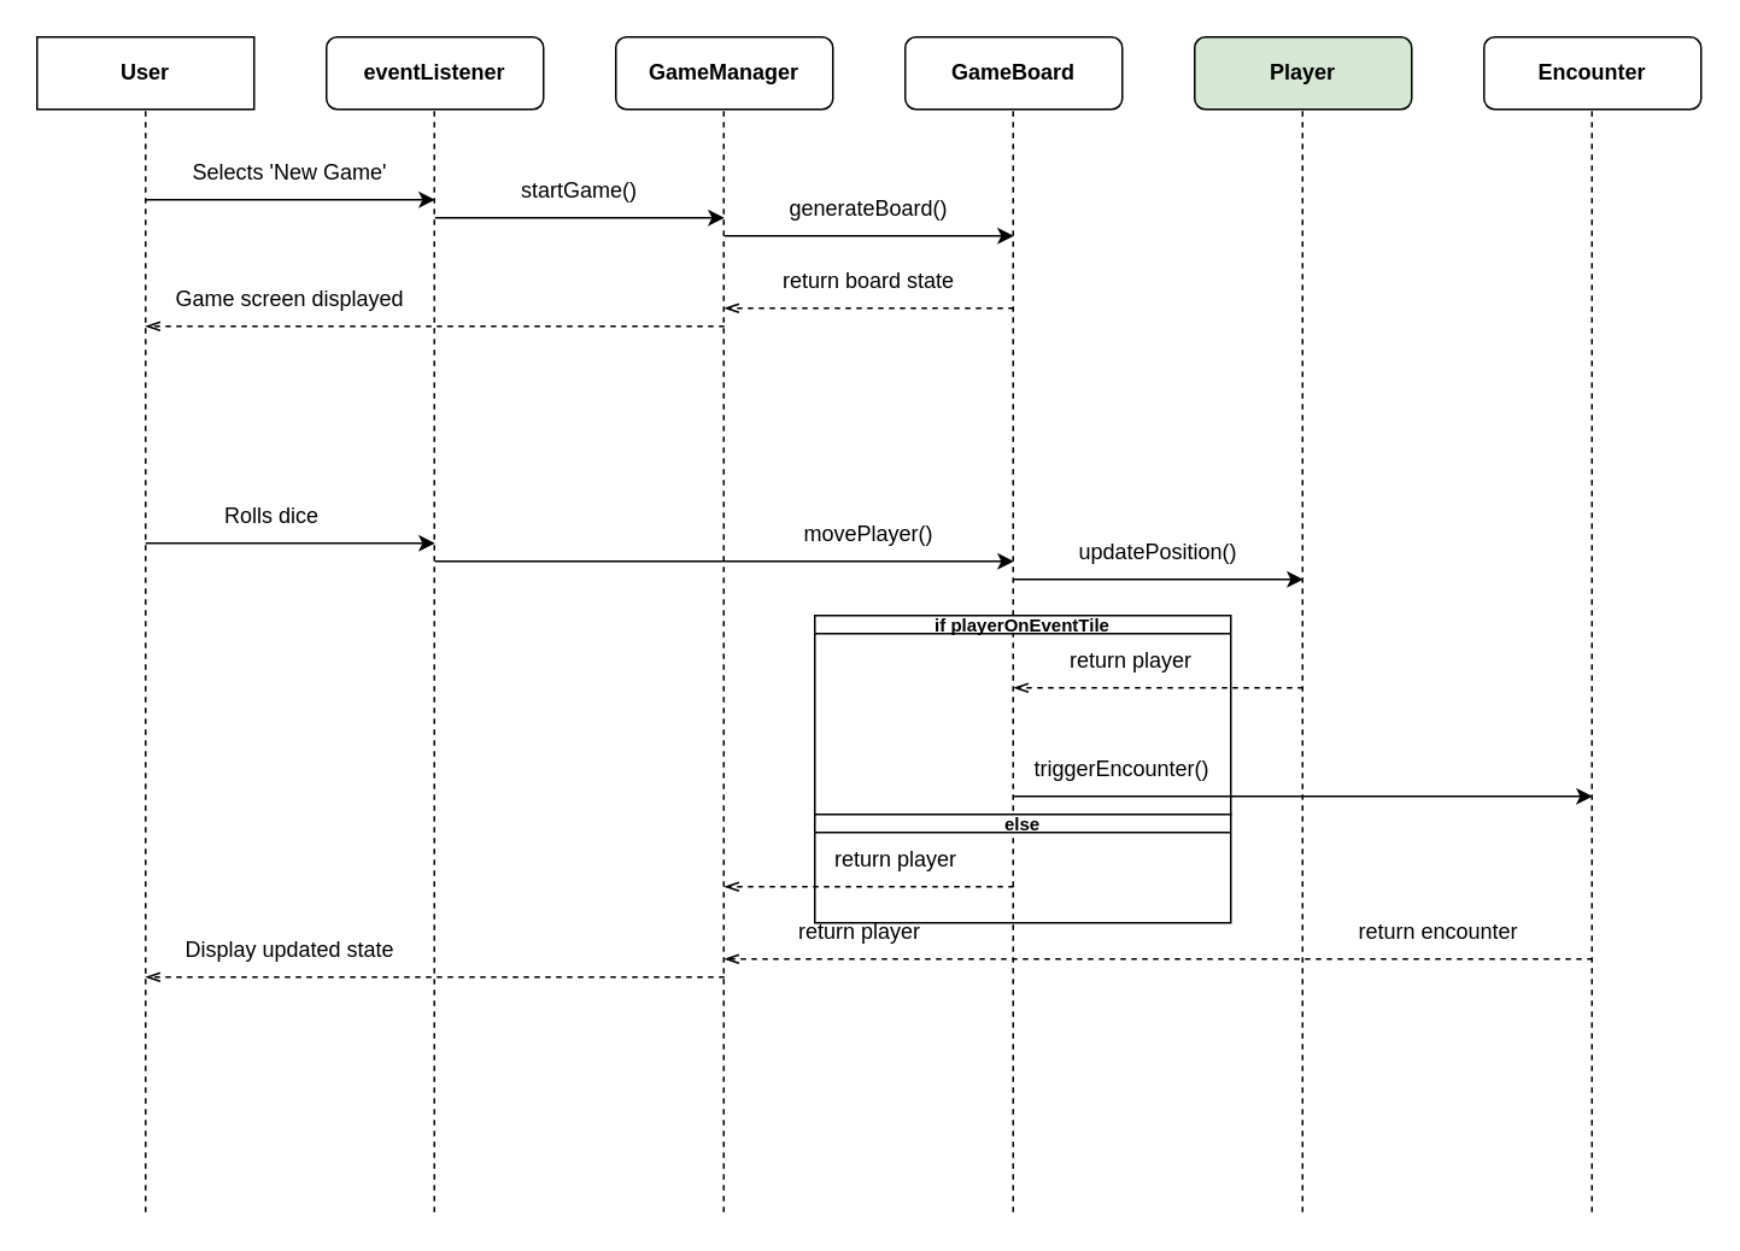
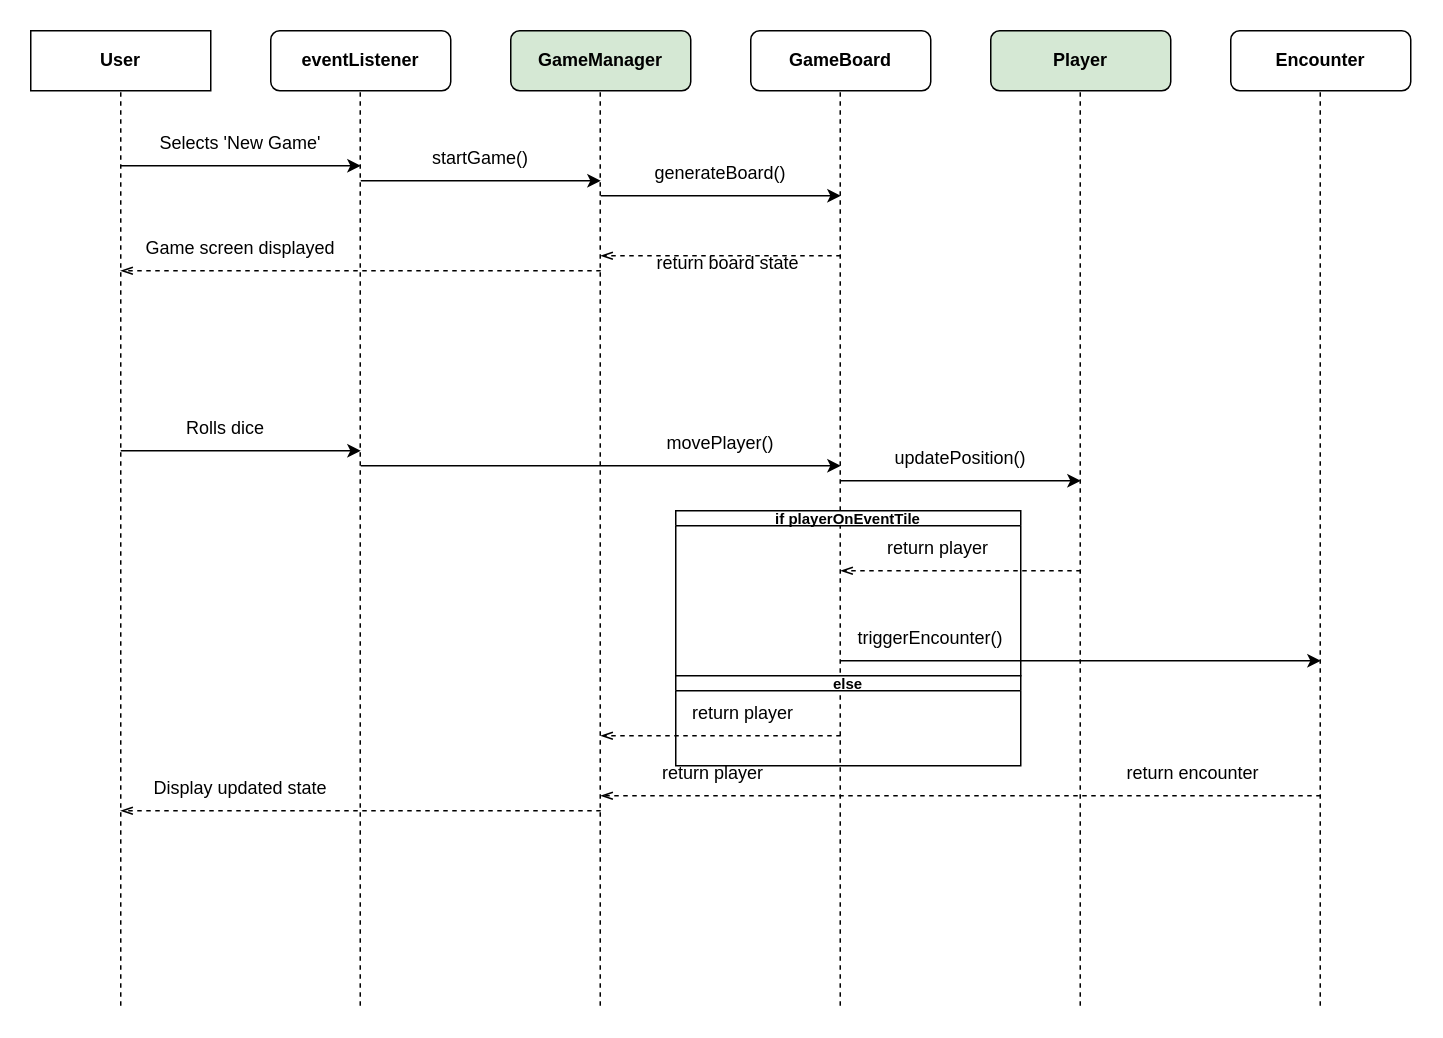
  <mxCell id="0" />
  <mxCell id="1" parent="0" />
  <mxCell id="2" value="&lt;b&gt;User&lt;/b&gt;" style="whiteSpace=wrap;html=1;rounded=0;" vertex="1" parent="1"><mxGeometry x="20" y="20" width="120" height="40" as="geometry" /></mxCell>
  <mxCell id="3" value="&lt;b&gt;eventListener&lt;/b&gt;" style="rounded=1;whiteSpace=wrap;html=1;" vertex="1" parent="1"><mxGeometry x="180" y="20" width="120" height="40" as="geometry" /></mxCell>
- <mxCell id="4" value="&lt;b&gt;GameManager&lt;/b&gt;" style="rounded=1;whiteSpace=wrap;html=1;" vertex="1" parent="1"><mxGeometry x="340" y="20" width="120" height="40" as="geometry" /></mxCell>
+ <mxCell id="4" value="&lt;b&gt;GameManager&lt;/b&gt;" style="rounded=1;whiteSpace=wrap;html=1;fillColor=#d5e8d4;" vertex="1" parent="1"><mxGeometry x="340" y="20" width="120" height="40" as="geometry" /></mxCell>
  <mxCell id="5" value="" style="endArrow=none;dashed=1;html=1;strokeWidth=1;entryX=0.5;entryY=1;entryDx=0;entryDy=0;" edge="1" parent="1" target="2"><mxGeometry width="50" height="50" relative="1" as="geometry"><mxPoint x="80" y="670" as="sourcePoint" /><mxPoint x="210" y="380" as="targetPoint" /></mxGeometry></mxCell>
  <mxCell id="6" value="" style="endArrow=none;dashed=1;html=1;strokeWidth=1;entryX=0.5;entryY=1;entryDx=0;entryDy=0;" edge="1" parent="1"><mxGeometry width="50" height="50" relative="1" as="geometry"><mxPoint x="239.66" y="670" as="sourcePoint" /><mxPoint x="239.66" y="60" as="targetPoint" /></mxGeometry></mxCell>
  <mxCell id="7" value="" style="endArrow=none;dashed=1;html=1;strokeWidth=1;entryX=0.5;entryY=1;entryDx=0;entryDy=0;" edge="1" parent="1"><mxGeometry width="50" height="50" relative="1" as="geometry"><mxPoint x="399.66" y="670" as="sourcePoint" /><mxPoint x="399.66" y="60" as="targetPoint" /></mxGeometry></mxCell>
  <mxCell id="8" value="Selects 'New Game'" style="text;html=1;align=center;verticalAlign=middle;whiteSpace=wrap;rounded=0;" vertex="1" parent="1"><mxGeometry x="100" y="80" width="120" height="30" as="geometry" /></mxCell>
  <mxCell id="9" value="startGame()" style="text;html=1;align=center;verticalAlign=middle;whiteSpace=wrap;rounded=0;" vertex="1" parent="1"><mxGeometry x="260" y="90" width="120" height="30" as="geometry" /></mxCell>
  <mxCell id="10" value="generateBoard()" style="text;html=1;align=center;verticalAlign=middle;whiteSpace=wrap;rounded=0;" vertex="1" parent="1"><mxGeometry x="420" y="100" width="120" height="30" as="geometry" /></mxCell>
  <mxCell id="11" value="&lt;b&gt;Player&lt;/b&gt;" style="rounded=1;whiteSpace=wrap;html=1;fillColor=#d5e8d4;" vertex="1" parent="1"><mxGeometry x="660" y="20" width="120" height="40" as="geometry" /></mxCell>
  <mxCell id="12" value="" style="endArrow=none;dashed=1;html=1;strokeWidth=1;entryX=0.5;entryY=1;entryDx=0;entryDy=0;" edge="1" parent="1"><mxGeometry width="50" height="50" relative="1" as="geometry"><mxPoint x="719.66" y="670" as="sourcePoint" /><mxPoint x="719.66" y="60" as="targetPoint" /></mxGeometry></mxCell>
  <mxCell id="13" value="&lt;b&gt;GameBoard&lt;/b&gt;" style="rounded=1;whiteSpace=wrap;html=1;" vertex="1" parent="1"><mxGeometry x="500" y="20" width="120" height="40" as="geometry" /></mxCell>
  <mxCell id="14" value="" style="endArrow=none;dashed=1;html=1;strokeWidth=1;entryX=0.5;entryY=1;entryDx=0;entryDy=0;" edge="1" parent="1"><mxGeometry width="50" height="50" relative="1" as="geometry"><mxPoint x="559.66" y="670" as="sourcePoint" /><mxPoint x="559.66" y="60" as="targetPoint" /></mxGeometry></mxCell>
  <mxCell id="15" value="Rolls dice" style="text;html=1;align=center;verticalAlign=middle;whiteSpace=wrap;rounded=0;" vertex="1" parent="1"><mxGeometry x="90" y="270" width="120" height="30" as="geometry" /></mxCell>
  <mxCell id="16" value="" style="endArrow=classic;html=1;" edge="1" parent="1"><mxGeometry width="50" height="50" relative="1" as="geometry"><mxPoint x="80" y="110" as="sourcePoint" /><mxPoint x="240" y="110" as="targetPoint" /></mxGeometry></mxCell>
  <mxCell id="17" value="" style="endArrow=classic;html=1;" edge="1" parent="1"><mxGeometry width="50" height="50" relative="1" as="geometry"><mxPoint x="240" y="120" as="sourcePoint" /><mxPoint x="400" y="120" as="targetPoint" /></mxGeometry></mxCell>
  <mxCell id="18" value="" style="endArrow=classic;html=1;" edge="1" parent="1"><mxGeometry width="50" height="50" relative="1" as="geometry"><mxPoint x="400" y="130" as="sourcePoint" /><mxPoint x="560" y="130" as="targetPoint" /></mxGeometry></mxCell>
  <mxCell id="19" value="" style="endArrow=openThin;html=1;dashed=1;endFill=0;" edge="1" parent="1"><mxGeometry width="50" height="50" relative="1" as="geometry"><mxPoint x="560" y="170" as="sourcePoint" /><mxPoint x="400" y="170" as="targetPoint" /></mxGeometry></mxCell>
  <mxCell id="20" value="" style="endArrow=openThin;html=1;dashed=1;endFill=0;" edge="1" parent="1"><mxGeometry width="50" height="50" relative="1" as="geometry"><mxPoint x="400" y="180" as="sourcePoint" /><mxPoint x="80" y="180" as="targetPoint" /></mxGeometry></mxCell>
  <mxCell id="21" value="" style="endArrow=classic;html=1;" edge="1" parent="1"><mxGeometry width="50" height="50" relative="1" as="geometry"><mxPoint x="80" y="300" as="sourcePoint" /><mxPoint x="240" y="300" as="targetPoint" /></mxGeometry></mxCell>
  <mxCell id="22" value="" style="endArrow=classic;html=1;" edge="1" parent="1"><mxGeometry width="50" height="50" relative="1" as="geometry"><mxPoint x="240" y="310" as="sourcePoint" /><mxPoint x="560" y="310" as="targetPoint" /></mxGeometry></mxCell>
  <mxCell id="23" value="movePlayer()" style="text;html=1;align=center;verticalAlign=middle;whiteSpace=wrap;rounded=0;" vertex="1" parent="1"><mxGeometry x="420" y="280" width="120" height="30" as="geometry" /></mxCell>
  <mxCell id="24" value="" style="endArrow=classic;html=1;" edge="1" parent="1"><mxGeometry width="50" height="50" relative="1" as="geometry"><mxPoint x="560" y="320" as="sourcePoint" /><mxPoint x="720" y="320" as="targetPoint" /></mxGeometry></mxCell>
  <mxCell id="25" value="updatePosition()" style="text;html=1;align=center;verticalAlign=middle;whiteSpace=wrap;rounded=0;" vertex="1" parent="1"><mxGeometry x="580" y="290" width="120" height="30" as="geometry" /></mxCell>
  <mxCell id="26" value="&lt;font style=&quot;font-size: 10px;&quot;&gt;if player&lt;span style=&quot;background-color: transparent;&quot;&gt;OnEventTile&lt;/span&gt;&lt;/font&gt;" style="swimlane;whiteSpace=wrap;html=1;startSize=10;" vertex="1" parent="1"><mxGeometry x="450" y="340" width="230" height="110" as="geometry" /></mxCell>
  <mxCell id="27" value="return player" style="text;html=1;align=center;verticalAlign=middle;whiteSpace=wrap;rounded=0;" vertex="1" parent="26"><mxGeometry x="120" y="10" width="110" height="30" as="geometry" /></mxCell>
  <mxCell id="28" value="" style="endArrow=classic;html=1;" edge="1" parent="26"><mxGeometry width="50" height="50" relative="1" as="geometry"><mxPoint x="110" y="100" as="sourcePoint" /><mxPoint x="430" y="100" as="targetPoint" /></mxGeometry></mxCell>
  <mxCell id="29" value="triggerEncounter()" style="text;html=1;align=center;verticalAlign=middle;whiteSpace=wrap;rounded=0;" vertex="1" parent="26"><mxGeometry x="110" y="70" width="120" height="30" as="geometry" /></mxCell>
  <mxCell id="30" value="" style="endArrow=openThin;html=1;dashed=1;endFill=0;" edge="1" parent="26"><mxGeometry width="50" height="50" relative="1" as="geometry"><mxPoint x="110" y="150" as="sourcePoint" /><mxPoint x="-50" y="150" as="targetPoint" /></mxGeometry></mxCell>
  <mxCell id="31" value="&lt;span style=&quot;font-size: 10px;&quot;&gt;else&lt;/span&gt;" style="swimlane;whiteSpace=wrap;html=1;startSize=10;" vertex="1" parent="1"><mxGeometry x="450" y="450" width="230" height="60" as="geometry" /></mxCell>
  <mxCell id="32" value="return player" style="text;html=1;align=center;verticalAlign=middle;whiteSpace=wrap;rounded=0;" vertex="1" parent="31"><mxGeometry x="-10" y="10" width="110" height="30" as="geometry" /></mxCell>
  <mxCell id="33" value="" style="endArrow=openThin;html=1;dashed=1;endFill=0;" edge="1" parent="1"><mxGeometry width="50" height="50" relative="1" as="geometry"><mxPoint x="720" y="380" as="sourcePoint" /><mxPoint x="560" y="380" as="targetPoint" /></mxGeometry></mxCell>
  <mxCell id="34" value="&lt;b&gt;Encounter&lt;/b&gt;" style="rounded=1;whiteSpace=wrap;html=1;" vertex="1" parent="1"><mxGeometry x="820" y="20" width="120" height="40" as="geometry" /></mxCell>
  <mxCell id="35" value="" style="endArrow=none;dashed=1;html=1;strokeWidth=1;entryX=0.5;entryY=1;entryDx=0;entryDy=0;" edge="1" parent="1"><mxGeometry width="50" height="50" relative="1" as="geometry"><mxPoint x="879.66" y="670" as="sourcePoint" /><mxPoint x="879.66" y="60" as="targetPoint" /></mxGeometry></mxCell>
- <mxCell id="36" value="return board state" style="text;html=1;align=center;verticalAlign=middle;whiteSpace=wrap;rounded=0;" vertex="1" parent="1"><mxGeometry x="425" y="140" width="110" height="30" as="geometry" /></mxCell>
+ <mxCell id="36" value="return board state" style="text;html=1;align=center;verticalAlign=middle;whiteSpace=wrap;rounded=0;" vertex="1" parent="1"><mxGeometry x="430" y="160" width="110" height="30" as="geometry" /></mxCell>
  <mxCell id="37" value="Game screen displayed" style="text;html=1;align=center;verticalAlign=middle;whiteSpace=wrap;rounded=0;" vertex="1" parent="1"><mxGeometry x="90" y="150" width="140" height="30" as="geometry" /></mxCell>
  <mxCell id="38" value="" style="endArrow=openThin;html=1;dashed=1;endFill=0;" edge="1" parent="1"><mxGeometry width="50" height="50" relative="1" as="geometry"><mxPoint x="880" y="530" as="sourcePoint" /><mxPoint x="400" y="530" as="targetPoint" /></mxGeometry></mxCell>
  <mxCell id="39" value="return encounter" style="text;html=1;align=center;verticalAlign=middle;whiteSpace=wrap;rounded=0;" vertex="1" parent="1"><mxGeometry x="740" y="500" width="110" height="30" as="geometry" /></mxCell>
  <mxCell id="40" value="return player" style="text;html=1;align=center;verticalAlign=middle;whiteSpace=wrap;rounded=0;" vertex="1" parent="1"><mxGeometry x="420" y="500" width="110" height="30" as="geometry" /></mxCell>
  <mxCell id="41" value="" style="endArrow=openThin;html=1;dashed=1;endFill=0;" edge="1" parent="1"><mxGeometry width="50" height="50" relative="1" as="geometry"><mxPoint x="400" y="540" as="sourcePoint" /><mxPoint x="80" y="540" as="targetPoint" /></mxGeometry></mxCell>
  <mxCell id="42" value="Display updated state" style="text;html=1;align=center;verticalAlign=middle;whiteSpace=wrap;rounded=0;" vertex="1" parent="1"><mxGeometry x="90" y="510" width="140" height="30" as="geometry" /></mxCell>
